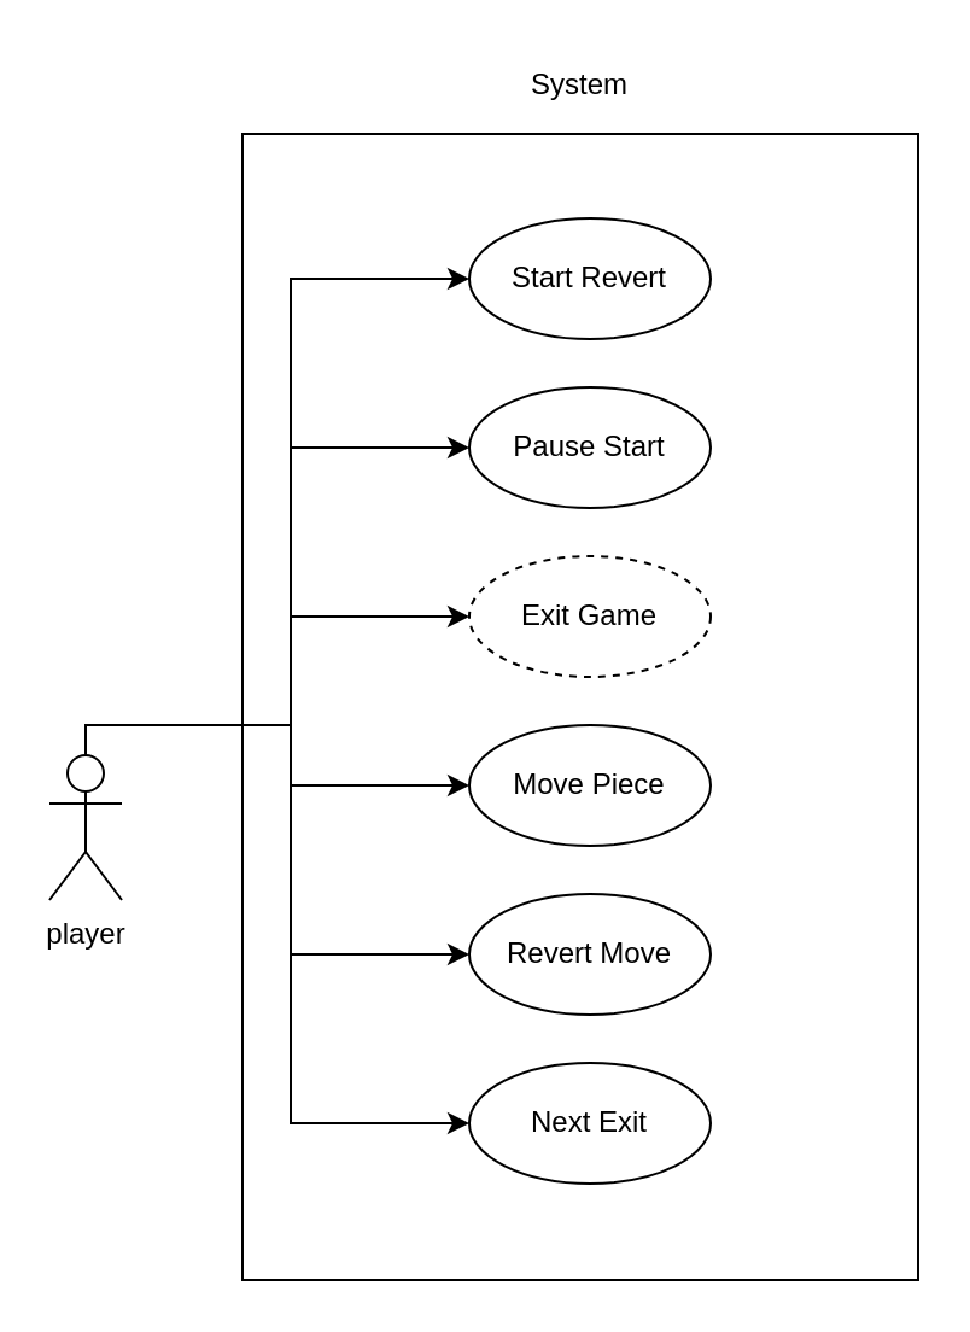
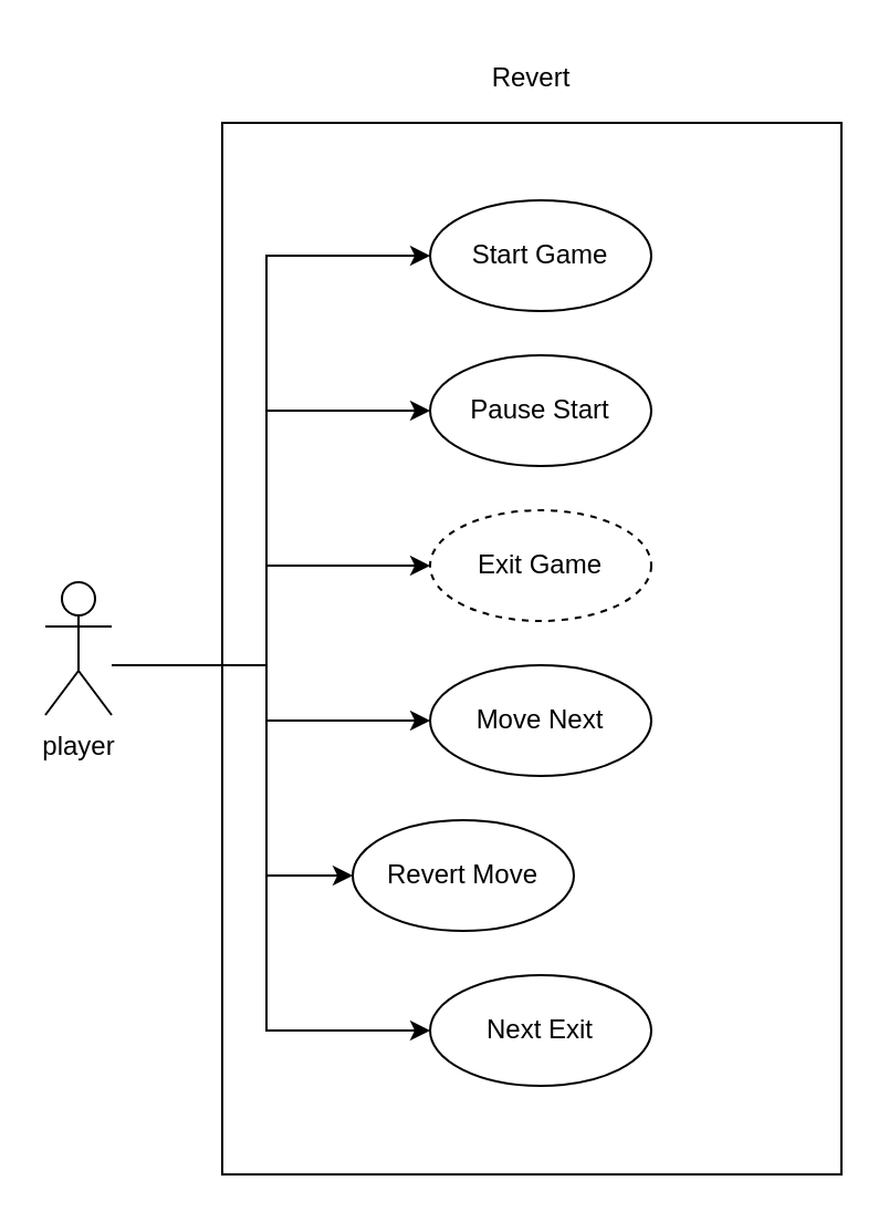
  <mxCell id="0" />
  <mxCell id="1" parent="0" />
  <mxCell id="2" value="" style="rounded=0;whiteSpace=wrap;html=1;" vertex="1" parent="1"><mxGeometry x="100" y="55" width="280" height="475" as="geometry" /></mxCell>
  <mxCell id="3" style="edgeStyle=orthogonalEdgeStyle;rounded=0;orthogonalLoop=1;jettySize=auto;html=1;entryX=0;entryY=0.5;entryDx=0;entryDy=0;" edge="1" parent="1" source="9" target="12"><mxGeometry relative="1" as="geometry"><Array as="points"><mxPoint x="120" y="300" /><mxPoint x="120" y="115" /></Array></mxGeometry></mxCell>
  <mxCell id="4" style="edgeStyle=orthogonalEdgeStyle;rounded=0;orthogonalLoop=1;jettySize=auto;html=1;entryX=0;entryY=0.5;entryDx=0;entryDy=0;" edge="1" parent="1" source="9" target="13"><mxGeometry relative="1" as="geometry"><Array as="points"><mxPoint x="120" y="300" /><mxPoint x="120" y="185" /></Array></mxGeometry></mxCell>
  <mxCell id="5" style="edgeStyle=orthogonalEdgeStyle;rounded=0;orthogonalLoop=1;jettySize=auto;html=1;" edge="1" parent="1" source="9" target="14"><mxGeometry relative="1" as="geometry"><Array as="points"><mxPoint x="120" y="300" /><mxPoint x="120" y="255" /></Array></mxGeometry></mxCell>
  <mxCell id="6" style="edgeStyle=orthogonalEdgeStyle;rounded=0;orthogonalLoop=1;jettySize=auto;html=1;" edge="1" parent="1" source="9" target="10"><mxGeometry relative="1" as="geometry"><Array as="points"><mxPoint x="120" y="300" /><mxPoint x="120" y="325" /></Array></mxGeometry></mxCell>
  <mxCell id="7" style="edgeStyle=orthogonalEdgeStyle;rounded=0;orthogonalLoop=1;jettySize=auto;html=1;entryX=0;entryY=0.5;entryDx=0;entryDy=0;" edge="1" parent="1" source="9" target="11"><mxGeometry relative="1" as="geometry"><Array as="points"><mxPoint x="120" y="300" /><mxPoint x="120" y="395" /></Array></mxGeometry></mxCell>
  <mxCell id="8" style="edgeStyle=orthogonalEdgeStyle;rounded=0;orthogonalLoop=1;jettySize=auto;html=1;entryX=0;entryY=0.5;entryDx=0;entryDy=0;" edge="1" parent="1" source="9" target="15"><mxGeometry relative="1" as="geometry"><Array as="points"><mxPoint x="120" y="300" /><mxPoint x="120" y="465" /></Array></mxGeometry></mxCell>
- <mxCell id="9" value="player" style="shape=umlActor;verticalLabelPosition=bottom;verticalAlign=top;html=1;outlineConnect=0;" vertex="1" parent="1"><mxGeometry x="20" y="312.5" width="30" height="60" as="geometry" /></mxCell>
- <mxCell id="10" value="Move Piece" style="ellipse;whiteSpace=wrap;html=1;" vertex="1" parent="1"><mxGeometry x="194" y="300" width="100" height="50" as="geometry" /></mxCell>
- <mxCell id="11" value="Revert Move" style="ellipse;whiteSpace=wrap;html=1;" vertex="1" parent="1"><mxGeometry x="194" y="370" width="100" height="50" as="geometry" /></mxCell>
- <mxCell id="12" value="Start Revert" style="ellipse;whiteSpace=wrap;html=1;" vertex="1" parent="1"><mxGeometry x="194" y="90" width="100" height="50" as="geometry" /></mxCell>
+ <mxCell id="9" value="player" style="shape=umlActor;verticalLabelPosition=bottom;verticalAlign=top;html=1;outlineConnect=0;" vertex="1" parent="1"><mxGeometry x="20" y="262.5" width="30" height="60" as="geometry" /></mxCell>
+ <mxCell id="10" value="Move Next" style="ellipse;whiteSpace=wrap;html=1;" vertex="1" parent="1"><mxGeometry x="194" y="300" width="100" height="50" as="geometry" /></mxCell>
+ <mxCell id="11" value="Revert Move" style="ellipse;whiteSpace=wrap;html=1;" vertex="1" parent="1"><mxGeometry x="159" y="370" width="100" height="50" as="geometry" /></mxCell>
+ <mxCell id="12" value="Start Game" style="ellipse;whiteSpace=wrap;html=1;" vertex="1" parent="1"><mxGeometry x="194" y="90" width="100" height="50" as="geometry" /></mxCell>
  <mxCell id="13" value="Pause Start" style="ellipse;whiteSpace=wrap;html=1;" vertex="1" parent="1"><mxGeometry x="194" y="160" width="100" height="50" as="geometry" /></mxCell>
  <mxCell id="14" value="Exit Game" style="ellipse;whiteSpace=wrap;html=1;dashed=1;" vertex="1" parent="1"><mxGeometry x="194" y="230" width="100" height="50" as="geometry" /></mxCell>
  <mxCell id="15" value="Next Exit" style="ellipse;whiteSpace=wrap;html=1;" vertex="1" parent="1"><mxGeometry x="194" y="440" width="100" height="50" as="geometry" /></mxCell>
- <mxCell id="16" value="System" style="text;html=1;align=center;verticalAlign=middle;whiteSpace=wrap;rounded=0;" vertex="1" parent="1"><mxGeometry x="210" y="20" width="60" height="30" as="geometry" /></mxCell>
+ <mxCell id="16" value="Revert" style="text;html=1;align=center;verticalAlign=middle;whiteSpace=wrap;rounded=0;" vertex="1" parent="1"><mxGeometry x="210" y="20" width="60" height="30" as="geometry" /></mxCell>
